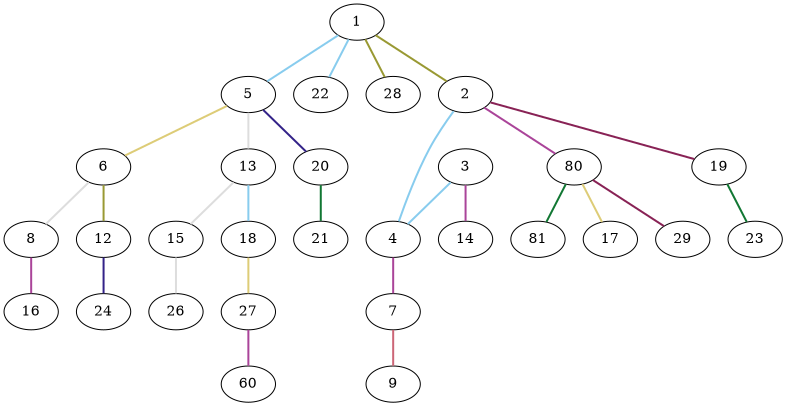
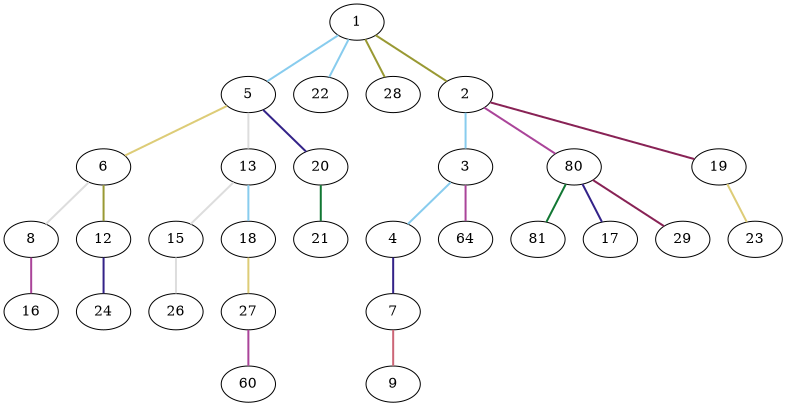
  graph {
    rankdir=BT
    edge [color="#88CCEE" style=bold]
    2
    1
    3
    4
    5
    6
    7
    8
    9
    n10 [label=80]
    n11 [label=81]
    12
    13
-   14
+   14 [label=64]
    15
    16
    17
    18
    19
    20
    21
    22
    23
    24
    26
    27
    28
    29
    n29 [label=60]
    2 -- 1 [color="#999933"]
-   4 -- 2
+   3 -- 2
    4 -- 3
    5 -- 1
    6 -- 5 [color="#DDCC77"]
-   7 -- 4 [color="#AA4499"]
+   7 -- 4 [color="#332288"]
    8 -- 6 [color="#DDDDDD"]
    9 -- 7 [color="#CC6677"]
    n10 -- 2 [color="#AA4499"]
    n11 -- n10 [color="#117733"]
    12 -- 6 [color="#999933"]
    13 -- 5 [color="#DDDDDD"]
    14 -- 3 [color="#AA4499"]
    15 -- 13 [color="#DDDDDD"]
    16 -- 8 [color="#AA4499"]
-   17 -- n10 [color="#DDCC77"]
+   17 -- n10 [color="#332288"]
    18 -- 13
    19 -- 2 [color="#882255"]
    20 -- 5 [color="#332288"]
    21 -- 20 [color="#117733"]
    22 -- 1
-   23 -- 19 [color="#117733"]
+   23 -- 19 [color="#DDCC77"]
    24 -- 12 [color="#332288"]
    26 -- 15 [color="#DDDDDD"]
    27 -- 18 [color="#DDCC77"]
    28 -- 1 [color="#999933"]
    29 -- n10 [color="#882255"]
    n29 -- 27 [color="#AA4499"]
  }
